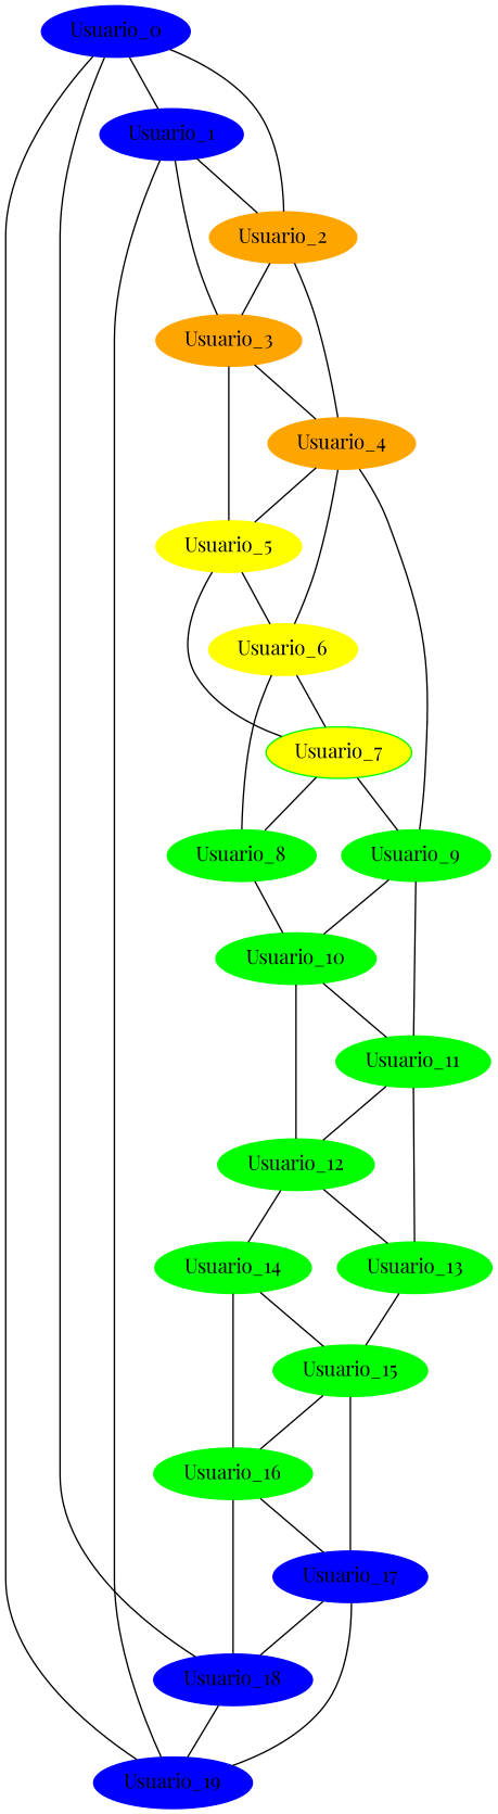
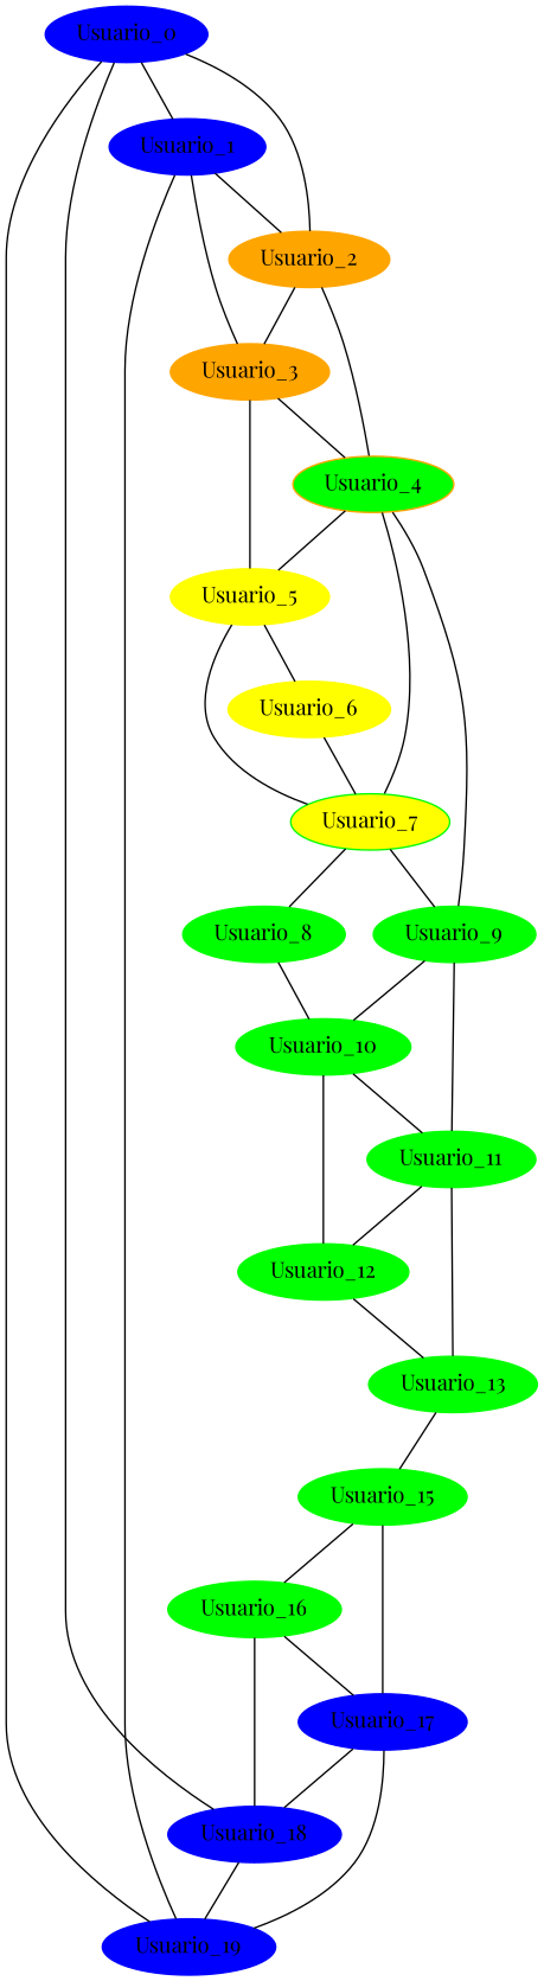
  graph {
    fontname="Playfair Display"
    node [color=green fontname="Playfair Display" style=filled]
    edge [fontname="Playfair Display"]
    n1 [color=blue label=Usuario_0]
    n2 [color=blue label=Usuario_1]
    n3 [color=orange label=Usuario_2]
    n4 [color=blue label=Usuario_18]
    n5 [color=blue label=Usuario_19]
    n6 [color=orange label=Usuario_3]
-   n7 [color=orange label=Usuario_4]
+   n7 [color=orange label=Usuario_4 fillcolor=green]
    n8 [color=yellow label=Usuario_5]
    n9 [color=yellow label=Usuario_6]
    n10 [label=Usuario_9]
    n11 [fillcolor=yellow label=Usuario_7]
    n12 [label=Usuario_8]
    n13 [label=Usuario_10]
    n14 [label=Usuario_11]
    n15 [label=Usuario_12]
    n16 [label=Usuario_13]
-   n17 [label=Usuario_14]
    n18 [label=Usuario_15]
    n19 [label=Usuario_16]
    n20 [color=blue label=Usuario_17]
    n1 -- n2
    n1 -- n3
    n1 -- n4
    n1 -- n5
    n2 -- n3
    n2 -- n5
    n2 -- n6
    n3 -- n6
    n3 -- n7
    n4 -- n5
    n6 -- n7
    n6 -- n8
    n7 -- n8
-   n7 -- n9
+   n7 -- n11
    n7 -- n10
    n8 -- n9
    n8 -- n11
    n9 -- n11
-   n9 -- n12
    n10 -- n13
    n10 -- n14
    n11 -- n10
    n11 -- n12
    n12 -- n13
    n13 -- n14
    n13 -- n15
    n14 -- n15
    n14 -- n16
    n15 -- n16
-   n15 -- n17
    n16 -- n18
-   n17 -- n18
-   n17 -- n19
    n18 -- n19
    n18 -- n20
    n19 -- n4
    n19 -- n20
    n20 -- n4
    n20 -- n5
  }
